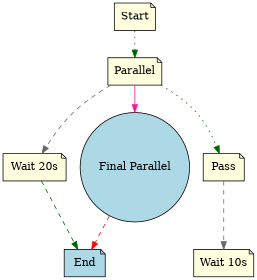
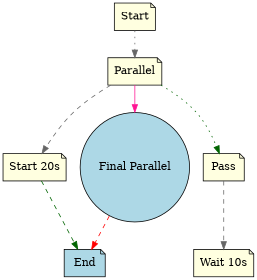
  digraph {
    node [fillcolor=lightyellow shape=note style=filled]
    edge [color=gray40 style=dashed]
    Start
    Parallel
-   "Wait 20s"
+   "Wait 20s" [label="Start 20s"]
    Pass
    n5 [fillcolor=lightblue label="Final Parallel" shape=circle]
    End [fillcolor=lightblue]
    "Wait 10s"
-   Start -> Parallel [color=darkgreen style=dotted]
+   Start -> Parallel [style=dotted]
    Parallel -> "Wait 20s"
    Parallel -> Pass [color=darkgreen style=dotted]
    Parallel -> n5 [color=deeppink style=solid]
    "Wait 20s" -> End [color=darkgreen]
    Pass -> "Wait 10s"
    n5 -> End [color=red]
  }
